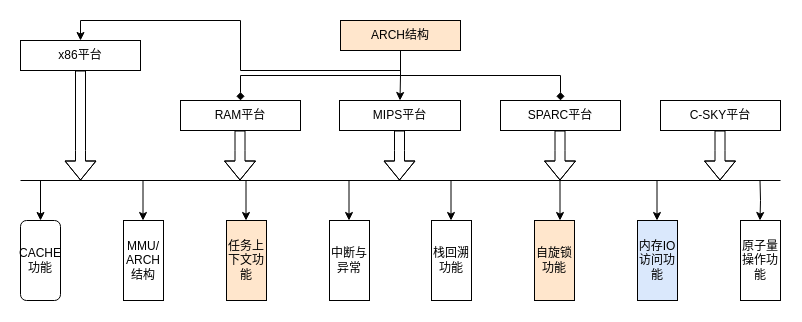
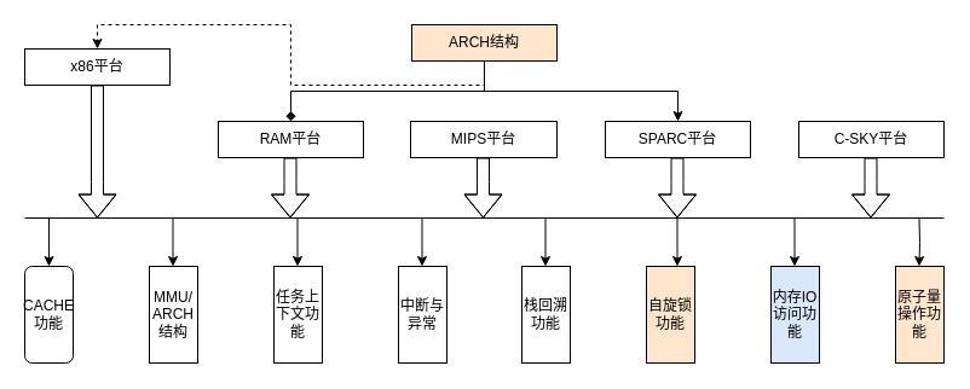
  <mxCell id="0" />
  <mxCell id="1" parent="0" />
- <mxCell id="2" style="edgeStyle=orthogonalEdgeStyle;rounded=0;orthogonalLoop=1;jettySize=auto;html=1;exitX=0.5;exitY=1;exitDx=0;exitDy=0;entryX=0.5;entryY=0;entryDx=0;entryDy=0;" edge="1" parent="1" source="6" target="9"><mxGeometry relative="1" as="geometry" /></mxCell>
  <mxCell id="3" style="edgeStyle=orthogonalEdgeStyle;rounded=0;orthogonalLoop=1;jettySize=auto;html=1;exitX=0.5;exitY=1;exitDx=0;exitDy=0;endArrow=diamond;" edge="1" parent="1" source="6" target="8"><mxGeometry relative="1" as="geometry" /></mxCell>
- <mxCell id="4" style="edgeStyle=orthogonalEdgeStyle;rounded=0;orthogonalLoop=1;jettySize=auto;html=1;exitX=0.5;exitY=1;exitDx=0;exitDy=0;entryX=0.5;entryY=0;entryDx=0;entryDy=0;" edge="1" parent="1" source="6" target="7"><mxGeometry relative="1" as="geometry" /></mxCell>
- <mxCell id="5" style="edgeStyle=orthogonalEdgeStyle;rounded=0;orthogonalLoop=1;jettySize=auto;html=1;exitX=0.5;exitY=1;exitDx=0;exitDy=0;endArrow=diamond;" edge="1" parent="1" source="6" target="10"><mxGeometry relative="1" as="geometry" /></mxCell>
+ <mxCell id="4" style="edgeStyle=orthogonalEdgeStyle;rounded=0;orthogonalLoop=1;jettySize=auto;html=1;exitX=0.5;exitY=1;exitDx=0;exitDy=0;entryX=0.5;entryY=0;entryDx=0;entryDy=0;dashed=1;" edge="1" parent="1" source="6" target="7"><mxGeometry relative="1" as="geometry" /></mxCell>
+ <mxCell id="5" style="edgeStyle=orthogonalEdgeStyle;rounded=0;orthogonalLoop=1;jettySize=auto;html=1;exitX=0.5;exitY=1;exitDx=0;exitDy=0;" edge="1" parent="1" source="6" target="10"><mxGeometry relative="1" as="geometry" /></mxCell>
  <mxCell id="6" value="ARCH结构" style="rounded=0;whiteSpace=wrap;html=1;fillColor=#ffe6cc;" vertex="1" parent="1"><mxGeometry x="340" y="20" width="120" height="30" as="geometry" /></mxCell>
  <mxCell id="7" value="x86平台" style="rounded=0;whiteSpace=wrap;html=1;" vertex="1" parent="1"><mxGeometry x="20" y="40" width="120" height="30" as="geometry" /></mxCell>
  <mxCell id="8" value="RAM平台" style="rounded=0;whiteSpace=wrap;html=1;" vertex="1" parent="1"><mxGeometry x="180" y="100" width="120" height="30" as="geometry" /></mxCell>
  <mxCell id="9" value="MIPS平台" style="rounded=0;whiteSpace=wrap;html=1;" vertex="1" parent="1"><mxGeometry x="339" y="100" width="121" height="30" as="geometry" /></mxCell>
  <mxCell id="10" value="SPARC平台" style="rounded=0;whiteSpace=wrap;html=1;" vertex="1" parent="1"><mxGeometry x="500" y="100" width="120" height="30" as="geometry" /></mxCell>
  <mxCell id="11" value="C-SKY平台" style="rounded=0;whiteSpace=wrap;html=1;" vertex="1" parent="1"><mxGeometry x="660" y="100" width="120" height="30" as="geometry" /></mxCell>
  <mxCell id="12" style="edgeStyle=orthogonalEdgeStyle;rounded=0;orthogonalLoop=1;jettySize=auto;html=1;exitX=0.5;exitY=1;exitDx=0;exitDy=0;" edge="1" parent="1" source="11" target="11"><mxGeometry relative="1" as="geometry" /></mxCell>
  <mxCell id="13" value="" style="endArrow=none;html=1;rounded=0;" edge="1" parent="1"><mxGeometry width="50" height="50" relative="1" as="geometry"><mxPoint x="20" y="180" as="sourcePoint" /><mxPoint x="780" y="180" as="targetPoint" /></mxGeometry></mxCell>
  <mxCell id="14" value="" style="shape=flexArrow;endArrow=classic;html=1;rounded=0;exitX=0.5;exitY=1;exitDx=0;exitDy=0;" edge="1" parent="1" source="7"><mxGeometry width="50" height="50" relative="1" as="geometry"><mxPoint x="370" y="270" as="sourcePoint" /><mxPoint x="80" y="180" as="targetPoint" /><Array as="points"><mxPoint x="80" y="150" /></Array></mxGeometry></mxCell>
  <mxCell id="15" value="" style="shape=flexArrow;endArrow=classic;html=1;rounded=0;exitX=0.5;exitY=1;exitDx=0;exitDy=0;" edge="1" parent="1"><mxGeometry width="50" height="50" relative="1" as="geometry"><mxPoint x="239.5" y="130" as="sourcePoint" /><mxPoint x="239.5" y="180" as="targetPoint" /><Array as="points"><mxPoint x="239.5" y="150" /></Array></mxGeometry></mxCell>
  <mxCell id="16" value="" style="shape=flexArrow;endArrow=classic;html=1;rounded=0;exitX=0.5;exitY=1;exitDx=0;exitDy=0;" edge="1" parent="1"><mxGeometry width="50" height="50" relative="1" as="geometry"><mxPoint x="399" y="130" as="sourcePoint" /><mxPoint x="399" y="180" as="targetPoint" /><Array as="points"><mxPoint x="399" y="150" /></Array></mxGeometry></mxCell>
  <mxCell id="17" value="" style="shape=flexArrow;endArrow=classic;html=1;rounded=0;exitX=0.5;exitY=1;exitDx=0;exitDy=0;" edge="1" parent="1"><mxGeometry width="50" height="50" relative="1" as="geometry"><mxPoint x="559.5" y="130" as="sourcePoint" /><mxPoint x="559.5" y="180" as="targetPoint" /><Array as="points"><mxPoint x="559.5" y="150" /></Array></mxGeometry></mxCell>
  <mxCell id="18" value="" style="shape=flexArrow;endArrow=classic;html=1;rounded=0;exitX=0.5;exitY=1;exitDx=0;exitDy=0;" edge="1" parent="1"><mxGeometry width="50" height="50" relative="1" as="geometry"><mxPoint x="719.5" y="130" as="sourcePoint" /><mxPoint x="719.5" y="180" as="targetPoint" /><Array as="points"><mxPoint x="719.5" y="150" /></Array></mxGeometry></mxCell>
  <mxCell id="19" value="CACHE功能" style="whiteSpace=wrap;html=1;rounded=1;" vertex="1" parent="1"><mxGeometry x="20" y="220" width="40" height="80" as="geometry" /></mxCell>
  <mxCell id="20" value="MMU/&lt;br&gt;ARCH结构" style="rounded=0;whiteSpace=wrap;html=1;" vertex="1" parent="1"><mxGeometry x="123" y="220" width="40" height="80" as="geometry" /></mxCell>
- <mxCell id="21" value="任务上下文功能" style="rounded=0;whiteSpace=wrap;html=1;fillColor=#ffe6cc;" vertex="1" parent="1"><mxGeometry x="226" y="220" width="40" height="80" as="geometry" /></mxCell>
+ <mxCell id="21" value="任务上下文功能" style="rounded=0;whiteSpace=wrap;html=1;" vertex="1" parent="1"><mxGeometry x="226" y="220" width="40" height="80" as="geometry" /></mxCell>
  <mxCell id="22" value="中断与异常" style="rounded=0;whiteSpace=wrap;html=1;" vertex="1" parent="1"><mxGeometry x="329" y="220" width="40" height="80" as="geometry" /></mxCell>
  <mxCell id="23" value="栈回溯功能" style="rounded=0;whiteSpace=wrap;html=1;" vertex="1" parent="1"><mxGeometry x="431" y="220" width="40" height="80" as="geometry" /></mxCell>
  <mxCell id="24" value="自旋锁功能" style="rounded=0;whiteSpace=wrap;html=1;fillColor=#ffe6cc;" vertex="1" parent="1"><mxGeometry x="534" y="220" width="40" height="80" as="geometry" /></mxCell>
  <mxCell id="25" value="内存IO访问功能" style="rounded=0;whiteSpace=wrap;html=1;fillColor=#dae8fc;" vertex="1" parent="1"><mxGeometry x="637" y="220" width="40" height="80" as="geometry" /></mxCell>
- <mxCell id="26" value="原子量操作功能" style="rounded=0;whiteSpace=wrap;html=1;" vertex="1" parent="1"><mxGeometry x="740" y="220" width="40" height="80" as="geometry" /></mxCell>
+ <mxCell id="26" value="原子量操作功能" style="rounded=0;whiteSpace=wrap;html=1;fillColor=#ffe6cc;" vertex="1" parent="1"><mxGeometry x="740" y="220" width="40" height="80" as="geometry" /></mxCell>
  <mxCell id="27" value="" style="endArrow=classic;html=1;rounded=0;entryX=0.5;entryY=0;entryDx=0;entryDy=0;" edge="1" parent="1" target="19"><mxGeometry width="50" height="50" relative="1" as="geometry"><mxPoint x="40" y="180" as="sourcePoint" /><mxPoint x="420" y="310" as="targetPoint" /></mxGeometry></mxCell>
  <mxCell id="28" value="" style="endArrow=classic;html=1;rounded=0;entryX=0.5;entryY=0;entryDx=0;entryDy=0;" edge="1" parent="1"><mxGeometry width="50" height="50" relative="1" as="geometry"><mxPoint x="142.5" y="180" as="sourcePoint" /><mxPoint x="142.5" y="220" as="targetPoint" /></mxGeometry></mxCell>
  <mxCell id="29" value="" style="endArrow=classic;html=1;rounded=0;entryX=0.5;entryY=0;entryDx=0;entryDy=0;" edge="1" parent="1"><mxGeometry width="50" height="50" relative="1" as="geometry"><mxPoint x="245.5" y="180" as="sourcePoint" /><mxPoint x="245.5" y="220" as="targetPoint" /></mxGeometry></mxCell>
  <mxCell id="30" value="" style="endArrow=classic;html=1;rounded=0;entryX=0.5;entryY=0;entryDx=0;entryDy=0;" edge="1" parent="1"><mxGeometry width="50" height="50" relative="1" as="geometry"><mxPoint x="348.5" y="180" as="sourcePoint" /><mxPoint x="348.5" y="220" as="targetPoint" /></mxGeometry></mxCell>
  <mxCell id="31" value="" style="endArrow=classic;html=1;rounded=0;entryX=0.5;entryY=0;entryDx=0;entryDy=0;" edge="1" parent="1"><mxGeometry width="50" height="50" relative="1" as="geometry"><mxPoint x="450.5" y="180" as="sourcePoint" /><mxPoint x="450.5" y="220" as="targetPoint" /></mxGeometry></mxCell>
  <mxCell id="32" value="" style="endArrow=classic;html=1;rounded=0;entryX=0.5;entryY=0;entryDx=0;entryDy=0;" edge="1" parent="1"><mxGeometry width="50" height="50" relative="1" as="geometry"><mxPoint x="559.5" y="180" as="sourcePoint" /><mxPoint x="559.5" y="220" as="targetPoint" /></mxGeometry></mxCell>
  <mxCell id="33" value="" style="endArrow=classic;html=1;rounded=0;entryX=0.5;entryY=0;entryDx=0;entryDy=0;" edge="1" parent="1"><mxGeometry width="50" height="50" relative="1" as="geometry"><mxPoint x="656.5" y="180" as="sourcePoint" /><mxPoint x="656.5" y="220" as="targetPoint" /></mxGeometry></mxCell>
  <mxCell id="34" value="" style="endArrow=classic;html=1;rounded=0;entryX=0.5;entryY=0;entryDx=0;entryDy=0;" edge="1" parent="1"><mxGeometry width="50" height="50" relative="1" as="geometry"><mxPoint x="759.5" y="180" as="sourcePoint" /><mxPoint x="759.5" y="220" as="targetPoint" /><Array as="points"><mxPoint x="760" y="200" /></Array></mxGeometry></mxCell>
